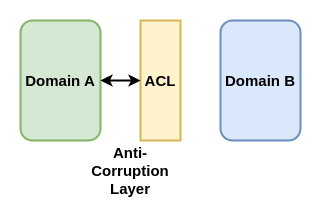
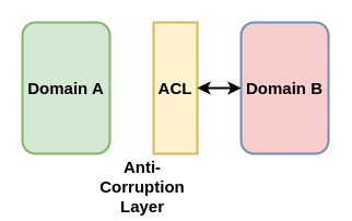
  <mxCell id="0" />
  <mxCell id="1" parent="0" />
  <mxCell id="2" value="&lt;font style=&quot;font-size: 15px&quot;&gt;&lt;b&gt;Domain A&lt;/b&gt;&lt;/font&gt;" style="rounded=1;whiteSpace=wrap;html=1;strokeWidth=2;fillColor=#d5e8d4;strokeColor=#82b366;" vertex="1" parent="1"><mxGeometry x="20" y="20" width="80" height="120" as="geometry" /></mxCell>
  <mxCell id="3" value="&lt;font style=&quot;font-size: 15px&quot;&gt;&lt;b&gt;ACL&lt;/b&gt;&lt;/font&gt;" style="rounded=0;whiteSpace=wrap;html=1;strokeWidth=2;fillColor=#fff2cc;strokeColor=#d6b656;" vertex="1" parent="1"><mxGeometry x="140" y="20" width="40" height="120" as="geometry" /></mxCell>
- <mxCell id="4" value="&lt;font style=&quot;font-size: 15px&quot;&gt;&lt;b&gt;Domain B&lt;/b&gt;&lt;/font&gt;" style="rounded=1;whiteSpace=wrap;html=1;strokeWidth=2;fillColor=#dae8fc;strokeColor=#6c8ebf;" vertex="1" parent="1"><mxGeometry x="220" y="20" width="80" height="120" as="geometry" /></mxCell>
- <mxCell id="5" value="" style="endArrow=classic;startArrow=classic;html=1;strokeWidth=2;entryX=0;entryY=0.5;entryDx=0;entryDy=0;exitX=1;exitY=0.5;exitDx=0;exitDy=0;" edge="1" parent="1" source="2" target="3"><mxGeometry width="50" height="50" relative="1" as="geometry"><mxPoint x="20" y="210" as="sourcePoint" /><mxPoint x="70" y="160" as="targetPoint" /></mxGeometry></mxCell>
+ <mxCell id="4" value="&lt;font style=&quot;font-size: 15px&quot;&gt;&lt;b&gt;Domain B&lt;/b&gt;&lt;/font&gt;" style="rounded=1;whiteSpace=wrap;html=1;strokeWidth=2;fillColor=#f8cecc;strokeColor=#6c8ebf;" vertex="1" parent="1"><mxGeometry x="220" y="20" width="80" height="120" as="geometry" /></mxCell>
+ <mxCell id="6" value="" style="endArrow=classic;startArrow=classic;html=1;strokeWidth=2;entryX=0;entryY=0.5;entryDx=0;entryDy=0;exitX=1;exitY=0.5;exitDx=0;exitDy=0;" edge="1" parent="1" source="3" target="4"><mxGeometry width="50" height="50" relative="1" as="geometry"><mxPoint x="150" y="250" as="sourcePoint" /><mxPoint x="260" y="240" as="targetPoint" /></mxGeometry></mxCell>
  <mxCell id="7" value="&lt;font style=&quot;font-size: 15px&quot;&gt;&lt;b&gt;Anti-Corruption Layer&lt;/b&gt;&lt;/font&gt;" style="text;html=1;strokeColor=none;fillColor=none;align=center;verticalAlign=middle;whiteSpace=wrap;rounded=0;" vertex="1" parent="1"><mxGeometry x="75" y="160" width="110" height="20" as="geometry" /></mxCell>
